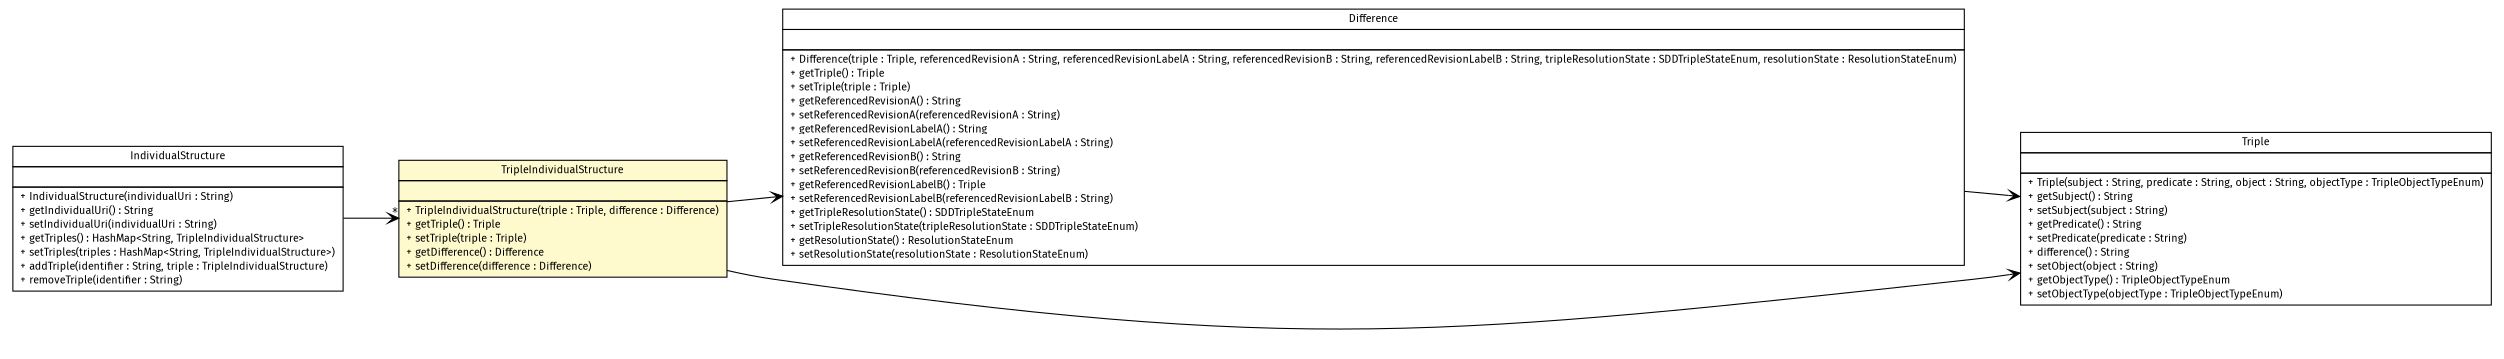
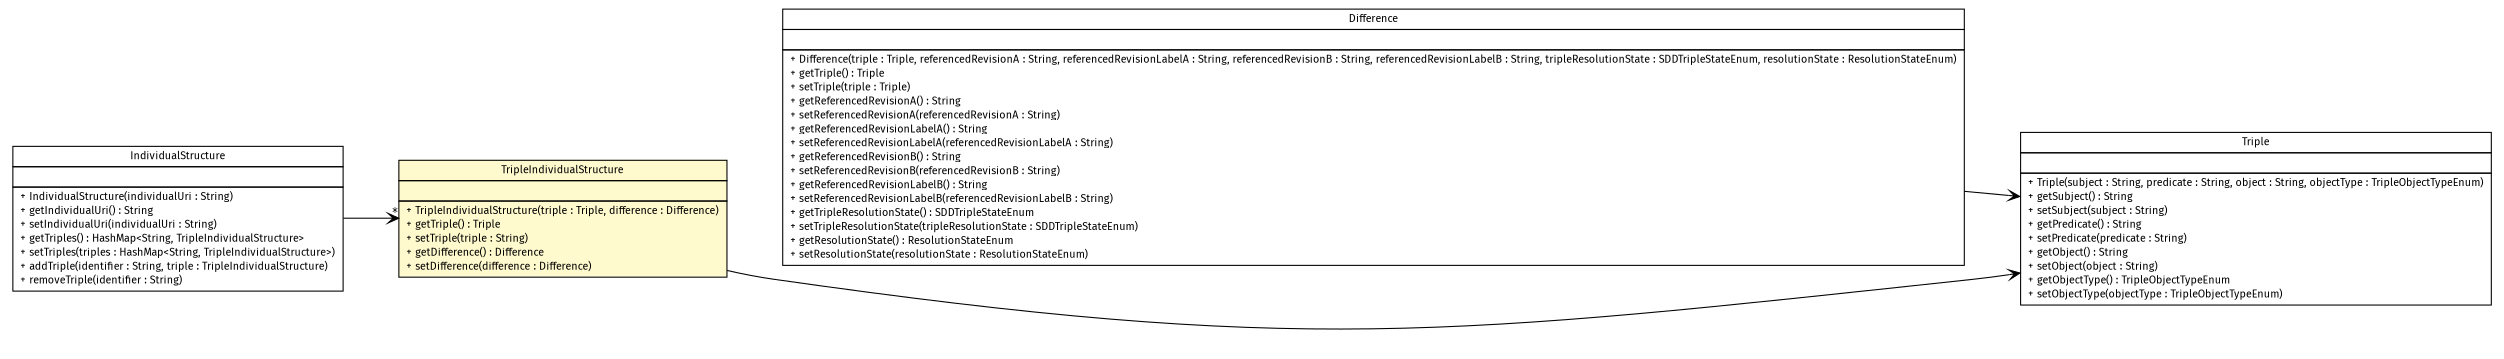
  digraph {
    nodesep=0.25
    ranksep=0.5
    rankdir=LR
    fontname="Fira Sans"
    node [fontcolor=black fontname="Fira Sans" fontsize=10.0 shape=plaintext]
    edge [arrowhead=open color=black fontcolor=black fontname="Fira Sans" fontsize=10.0 headport=p labelfontname=Helvetica labelfontsize=10 tailport=p]
-   n1 [label=<<table title="de.tud.plt.r43ples.merging.model.structure.Difference" border="0" cellborder="1" cellspacing="0" cellpadding="2" port="p" href="./Difference.html"> 		<tr><td><table border="0" cellspacing="0" cellpadding="1"> <tr><td align="center" balign="center"> Difference </td></tr> 		</table></td></tr> 		<tr><td><table border="0" cellspacing="0" cellpadding="1"> <tr><td align="left" balign="left">  </td></tr> 		</table></td></tr> 		<tr><td><table border="0" cellspacing="0" cellpadding="1"> <tr><td align="left" balign="left"> + Difference(triple : Triple, referencedRevisionA : String, referencedRevisionLabelA : String, referencedRevisionB : String, referencedRevisionLabelB : String, tripleResolutionState : SDDTripleStateEnum, resolutionState : ResolutionStateEnum) </td></tr> <tr><td align="left" balign="left"> + getTriple() : Triple </td></tr> <tr><td align="left" balign="left"> + setTriple(triple : Triple) </td></tr> <tr><td align="left" balign="left"> + getReferencedRevisionA() : String </td></tr> <tr><td align="left" balign="left"> + setReferencedRevisionA(referencedRevisionA : String) </td></tr> <tr><td align="left" balign="left"> + getReferencedRevisionLabelA() : String </td></tr> <tr><td align="left" balign="left"> + setReferencedRevisionLabelA(referencedRevisionLabelA : String) </td></tr> <tr><td align="left" balign="left"> + getReferencedRevisionB() : String </td></tr> <tr><td align="left" balign="left"> + setReferencedRevisionB(referencedRevisionB : String) </td></tr> <tr><td align="left" balign="left"> + getReferencedRevisionLabelB() : Triple </td></tr> <tr><td align="left" balign="left"> + setReferencedRevisionLabelB(referencedRevisionLabelB : String) </td></tr> <tr><td align="left" balign="left"> + getTripleResolutionState() : SDDTripleStateEnum </td></tr> <tr><td align="left" balign="left"> + setTripleResolutionState(tripleResolutionState : SDDTripleStateEnum) </td></tr> <tr><td align="left" balign="left"> + getResolutionState() : ResolutionStateEnum </td></tr> <tr><td align="left" balign="left"> + setResolutionState(resolutionState : ResolutionStateEnum) </td></tr> 		</table></td></tr> 		</table>>]
-   n2 [label=<<table title="de.tud.plt.r43ples.merging.model.structure.Triple" border="0" cellborder="1" cellspacing="0" cellpadding="2" port="p" href="./Triple.html"> 		<tr><td><table border="0" cellspacing="0" cellpadding="1"> <tr><td align="center" balign="center"> Triple </td></tr> 		</table></td></tr> 		<tr><td><table border="0" cellspacing="0" cellpadding="1"> <tr><td align="left" balign="left">  </td></tr> 		</table></td></tr> 		<tr><td><table border="0" cellspacing="0" cellpadding="1"> <tr><td align="left" balign="left"> + Triple(subject : String, predicate : String, object : String, objectType : TripleObjectTypeEnum) </td></tr> <tr><td align="left" balign="left"> + getSubject() : String </td></tr> <tr><td align="left" balign="left"> + setSubject(subject : String) </td></tr> <tr><td align="left" balign="left"> + getPredicate() : String </td></tr> <tr><td align="left" balign="left"> + setPredicate(predicate : String) </td></tr> <tr><td align="left" balign="left"> + difference() : String </td></tr> <tr><td align="left" balign="left"> + setObject(object : String) </td></tr> <tr><td align="left" balign="left"> + getObjectType() : TripleObjectTypeEnum </td></tr> <tr><td align="left" balign="left"> + setObjectType(objectType : TripleObjectTypeEnum) </td></tr> 		</table></td></tr> 		</table>>]
+   n1 [label=<<table title="de.tud.plt.r43ples.merging.model.structure.Difference" border="0" cellborder="1" cellspacing="0" cellpadding="2" port="p" href="./Difference.html"> 		<tr><td><table border="0" cellspacing="0" cellpadding="1"> <tr><td align="center" balign="center"> Difference </td></tr> 		</table></td></tr> 		<tr><td><table border="0" cellspacing="0" cellpadding="1"> <tr><td align="left" balign="left">  </td></tr> 		</table></td></tr> 		<tr><td><table border="0" cellspacing="0" cellpadding="1"> <tr><td align="left" balign="left"> + Difference(triple : Triple, referencedRevisionA : String, referencedRevisionLabelA : String, referencedRevisionB : String, referencedRevisionLabelB : String, tripleResolutionState : SDDTripleStateEnum, resolutionState : ResolutionStateEnum) </td></tr> <tr><td align="left" balign="left"> + getTriple() : Triple </td></tr> <tr><td align="left" balign="left"> + setTriple(triple : Triple) </td></tr> <tr><td align="left" balign="left"> + getReferencedRevisionA() : String </td></tr> <tr><td align="left" balign="left"> + setReferencedRevisionA(referencedRevisionA : String) </td></tr> <tr><td align="left" balign="left"> + getReferencedRevisionLabelA() : String </td></tr> <tr><td align="left" balign="left"> + setReferencedRevisionLabelA(referencedRevisionLabelA : String) </td></tr> <tr><td align="left" balign="left"> + getReferencedRevisionB() : String </td></tr> <tr><td align="left" balign="left"> + setReferencedRevisionB(referencedRevisionB : String) </td></tr> <tr><td align="left" balign="left"> + getReferencedRevisionLabelB() : String </td></tr> <tr><td align="left" balign="left"> + setReferencedRevisionLabelB(referencedRevisionLabelB : String) </td></tr> <tr><td align="left" balign="left"> + getTripleResolutionState() : SDDTripleStateEnum </td></tr> <tr><td align="left" balign="left"> + setTripleResolutionState(tripleResolutionState : SDDTripleStateEnum) </td></tr> <tr><td align="left" balign="left"> + getResolutionState() : ResolutionStateEnum </td></tr> <tr><td align="left" balign="left"> + setResolutionState(resolutionState : ResolutionStateEnum) </td></tr> 		</table></td></tr> 		</table>>]
+   n2 [label=<<table title="de.tud.plt.r43ples.merging.model.structure.Triple" border="0" cellborder="1" cellspacing="0" cellpadding="2" port="p" href="./Triple.html"> 		<tr><td><table border="0" cellspacing="0" cellpadding="1"> <tr><td align="center" balign="center"> Triple </td></tr> 		</table></td></tr> 		<tr><td><table border="0" cellspacing="0" cellpadding="1"> <tr><td align="left" balign="left">  </td></tr> 		</table></td></tr> 		<tr><td><table border="0" cellspacing="0" cellpadding="1"> <tr><td align="left" balign="left"> + Triple(subject : String, predicate : String, object : String, objectType : TripleObjectTypeEnum) </td></tr> <tr><td align="left" balign="left"> + getSubject() : String </td></tr> <tr><td align="left" balign="left"> + setSubject(subject : String) </td></tr> <tr><td align="left" balign="left"> + getPredicate() : String </td></tr> <tr><td align="left" balign="left"> + setPredicate(predicate : String) </td></tr> <tr><td align="left" balign="left"> + getObject() : String </td></tr> <tr><td align="left" balign="left"> + setObject(object : String) </td></tr> <tr><td align="left" balign="left"> + getObjectType() : TripleObjectTypeEnum </td></tr> <tr><td align="left" balign="left"> + setObjectType(objectType : TripleObjectTypeEnum) </td></tr> 		</table></td></tr> 		</table>>]
    n3 [label=<<table title="de.tud.plt.r43ples.merging.model.structure.IndividualStructure" border="0" cellborder="1" cellspacing="0" cellpadding="2" port="p" href="./IndividualStructure.html"> 		<tr><td><table border="0" cellspacing="0" cellpadding="1"> <tr><td align="center" balign="center"> IndividualStructure </td></tr> 		</table></td></tr> 		<tr><td><table border="0" cellspacing="0" cellpadding="1"> <tr><td align="left" balign="left">  </td></tr> 		</table></td></tr> 		<tr><td><table border="0" cellspacing="0" cellpadding="1"> <tr><td align="left" balign="left"> + IndividualStructure(individualUri : String) </td></tr> <tr><td align="left" balign="left"> + getIndividualUri() : String </td></tr> <tr><td align="left" balign="left"> + setIndividualUri(individualUri : String) </td></tr> <tr><td align="left" balign="left"> + getTriples() : HashMap&lt;String, TripleIndividualStructure&gt; </td></tr> <tr><td align="left" balign="left"> + setTriples(triples : HashMap&lt;String, TripleIndividualStructure&gt;) </td></tr> <tr><td align="left" balign="left"> + addTriple(identifier : String, triple : TripleIndividualStructure) </td></tr> <tr><td align="left" balign="left"> + removeTriple(identifier : String) </td></tr> 		</table></td></tr> 		</table>>]
-   n4 [label=<<table title="de.tud.plt.r43ples.merging.model.structure.TripleIndividualStructure" border="0" cellborder="1" cellspacing="0" cellpadding="2" port="p" bgcolor="lemonChiffon" href="./TripleIndividualStructure.html"> 		<tr><td><table border="0" cellspacing="0" cellpadding="1"> <tr><td align="center" balign="center"> TripleIndividualStructure </td></tr> 		</table></td></tr> 		<tr><td><table border="0" cellspacing="0" cellpadding="1"> <tr><td align="left" balign="left">  </td></tr> 		</table></td></tr> 		<tr><td><table border="0" cellspacing="0" cellpadding="1"> <tr><td align="left" balign="left"> + TripleIndividualStructure(triple : Triple, difference : Difference) </td></tr> <tr><td align="left" balign="left"> + getTriple() : Triple </td></tr> <tr><td align="left" balign="left"> + setTriple(triple : Triple) </td></tr> <tr><td align="left" balign="left"> + getDifference() : Difference </td></tr> <tr><td align="left" balign="left"> + setDifference(difference : Difference) </td></tr> 		</table></td></tr> 		</table>>]
+   n4 [label=<<table title="de.tud.plt.r43ples.merging.model.structure.TripleIndividualStructure" border="0" cellborder="1" cellspacing="0" cellpadding="2" port="p" bgcolor="lemonChiffon" href="./TripleIndividualStructure.html"> 		<tr><td><table border="0" cellspacing="0" cellpadding="1"> <tr><td align="center" balign="center"> TripleIndividualStructure </td></tr> 		</table></td></tr> 		<tr><td><table border="0" cellspacing="0" cellpadding="1"> <tr><td align="left" balign="left">  </td></tr> 		</table></td></tr> 		<tr><td><table border="0" cellspacing="0" cellpadding="1"> <tr><td align="left" balign="left"> + TripleIndividualStructure(triple : Triple, difference : Difference) </td></tr> <tr><td align="left" balign="left"> + getTriple() : Triple </td></tr> <tr><td align="left" balign="left"> + setTriple(triple : String) </td></tr> <tr><td align="left" balign="left"> + getDifference() : Difference </td></tr> <tr><td align="left" balign="left"> + setDifference(difference : Difference) </td></tr> 		</table></td></tr> 		</table>>]
    n1 -> n2
    n3 -> n4 [headlabel="*"]
-   n4 -> n1
    n4 -> n2
  }
